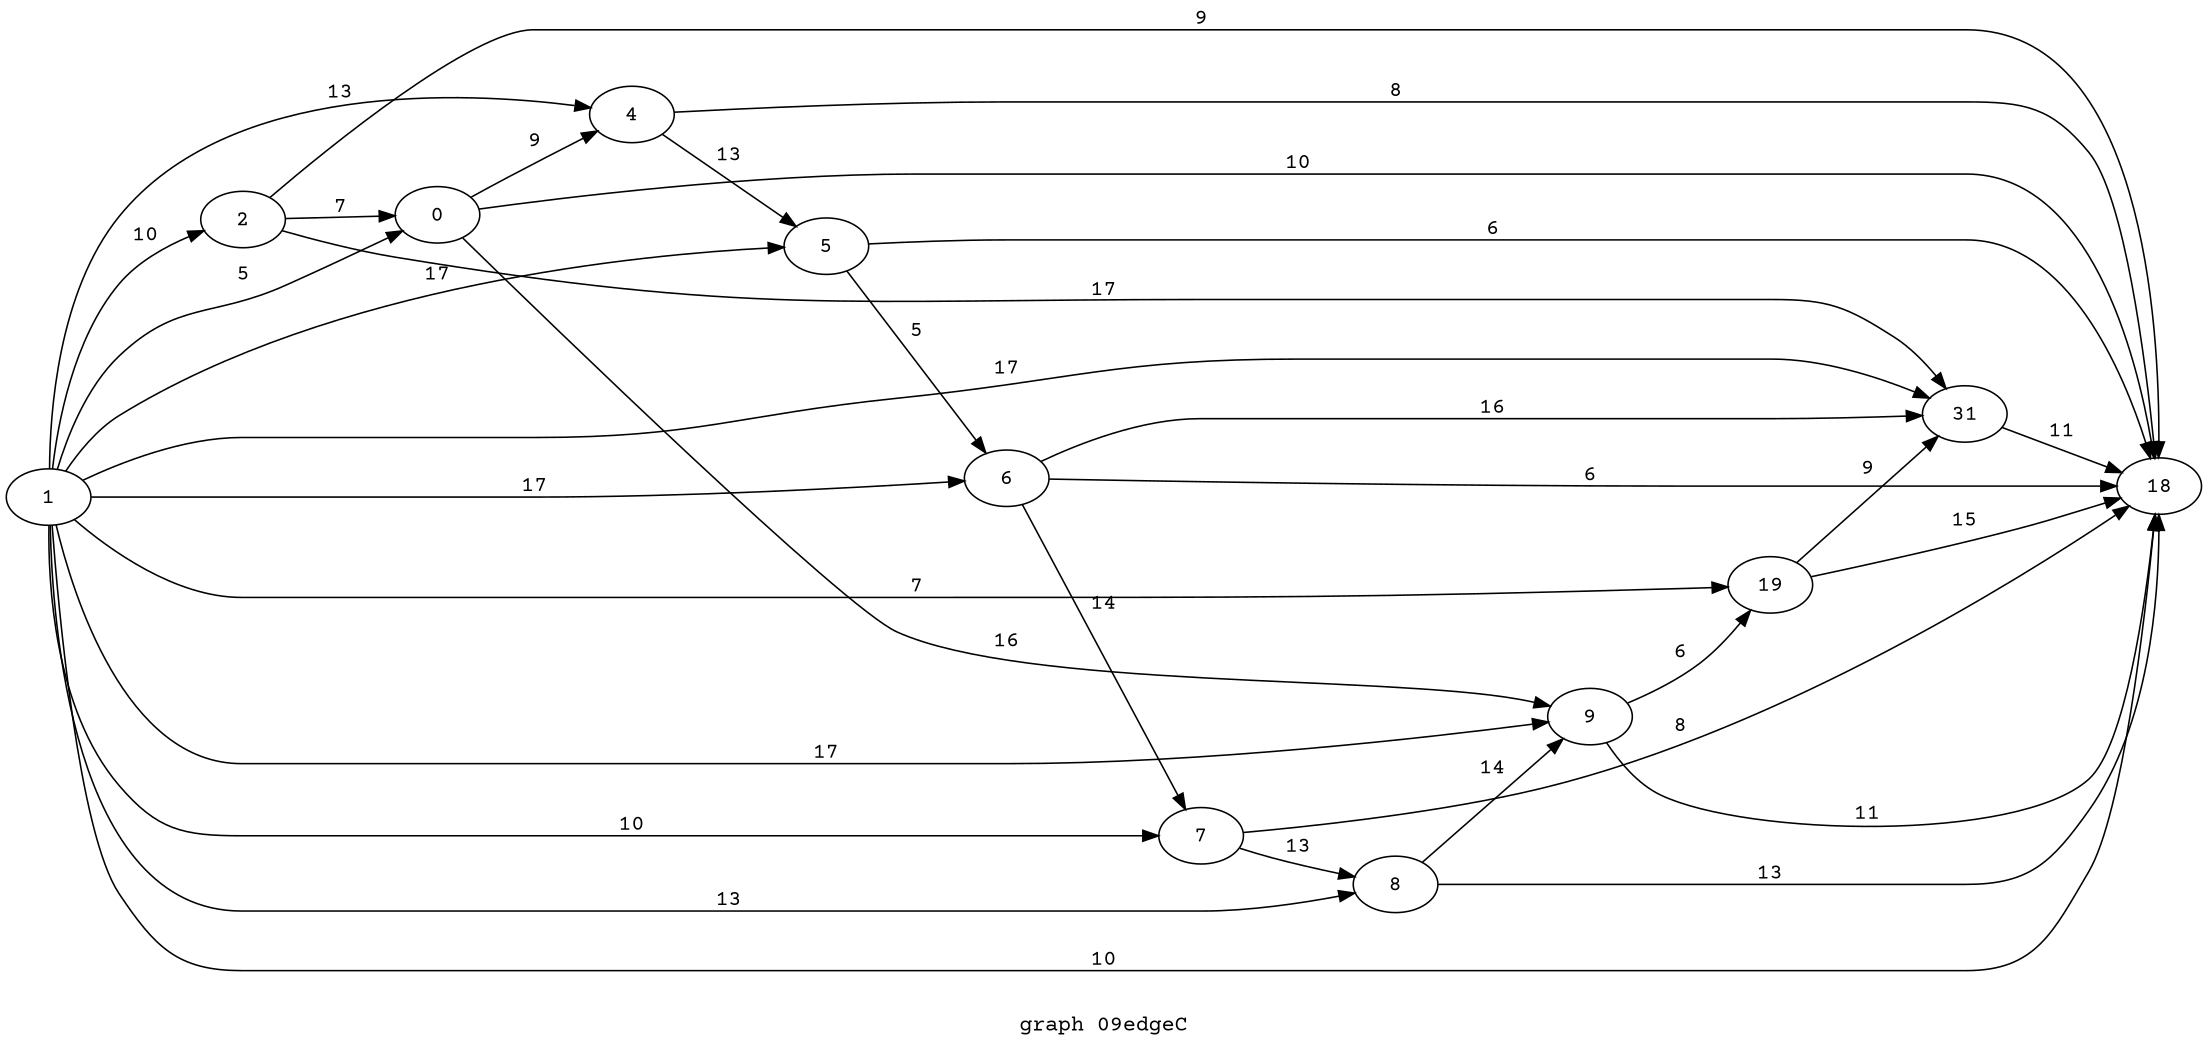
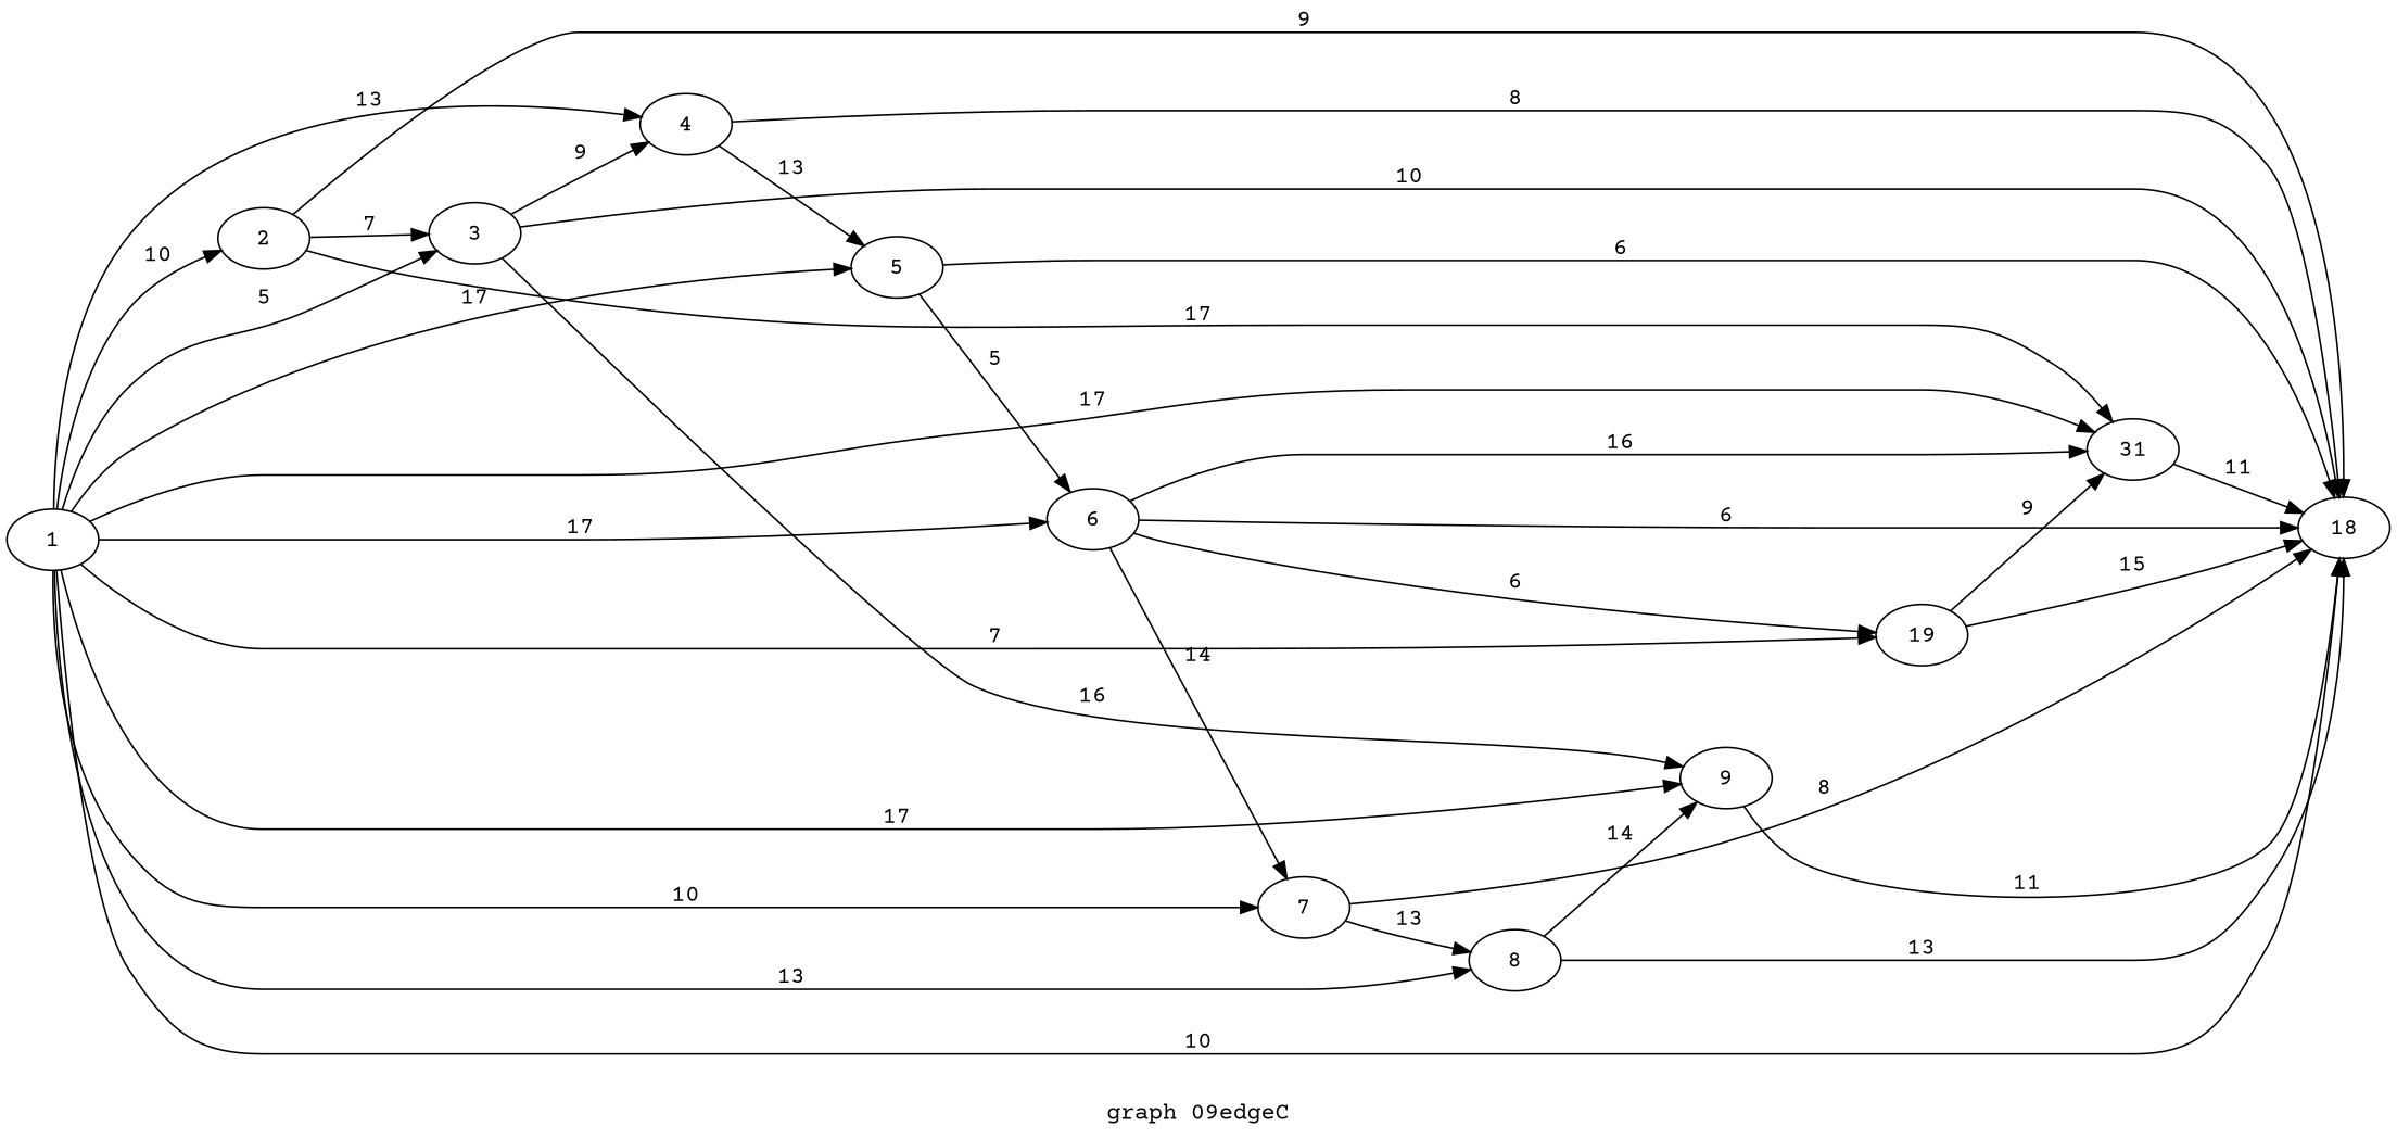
  digraph {
    fontname="Courier Prime"
    label="graph 09edgeC"
    rankdir=LR
    node [fontname="Courier Prime"]
    edge [fontname="Courier Prime"]
    1
    2
-   3 [label=0]
+   3
    4
    5
    6
    7
    8
    9
    n10 [label=19]
    n11 [label=31]
    n12 [label=18]
    1 -> 2 [label=" 10 "]
    1 -> 3 [label=" 5 "]
    1 -> 4 [label=" 13 "]
    1 -> 5 [label=" 17 "]
    1 -> 6 [label=" 17 "]
    1 -> 7 [label=" 10 "]
    1 -> 8 [label=" 13 "]
    1 -> 9 [label=" 17 "]
    1 -> n10 [label=" 7 "]
    1 -> n11 [label=" 17 "]
    1 -> n12 [label=" 10 "]
    2 -> 3 [label=" 7 "]
    2 -> n11 [label=" 17 "]
    2 -> n12 [label=" 9 "]
    3 -> 4 [label=" 9 "]
    3 -> 9 [label=" 16 "]
    3 -> n12 [label=" 10 "]
    4 -> 5 [label=" 13 "]
    4 -> n12 [label=" 8 "]
    5 -> 6 [label=" 5 "]
    5 -> n12 [label=" 6 "]
    6 -> 7 [label=" 14 "]
    6 -> n11 [label=" 16 "]
    6 -> n12 [label=" 6 "]
    7 -> 8 [label=" 13 "]
    7 -> n12 [label=" 8 "]
    8 -> 9 [label=" 14 "]
    8 -> n12 [label=" 13 "]
-   9 -> n10 [label=" 6 "]
+   6 -> n10 [label=" 6 "]
    9 -> n12 [label=" 11 "]
    n10 -> n11 [label=" 9 "]
    n10 -> n12 [label=" 15 "]
    n11 -> n12 [label=" 11 "]
  }
